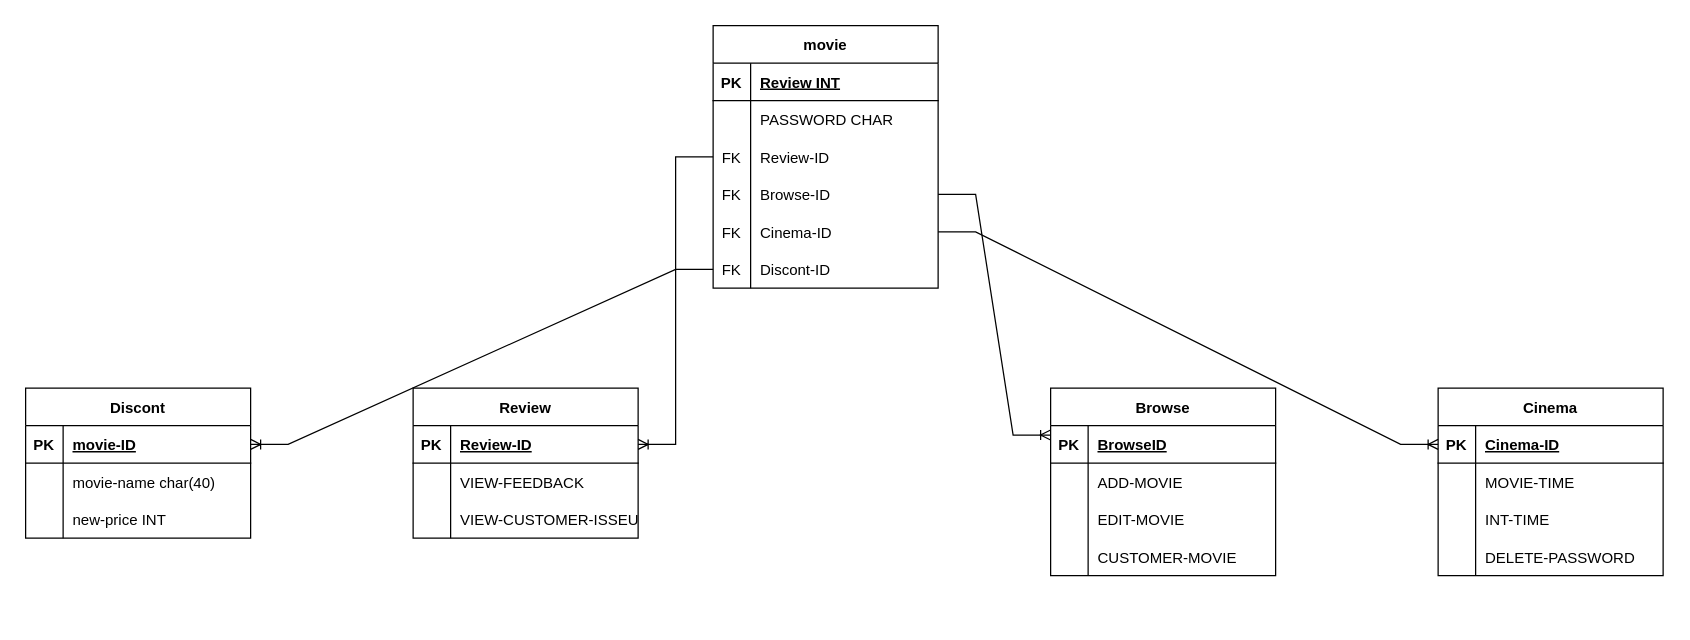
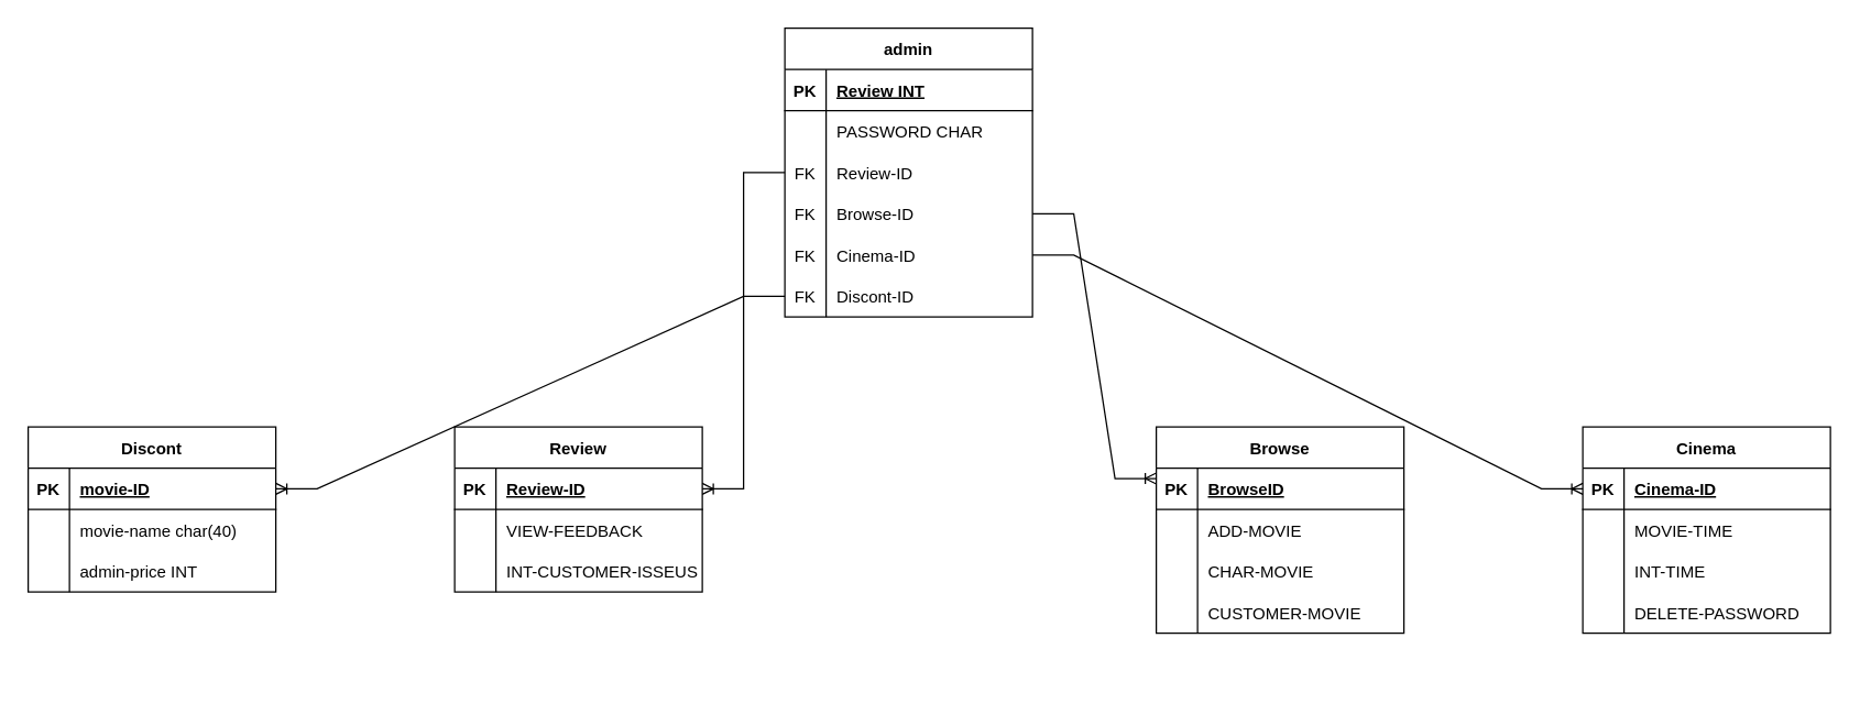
  <mxCell id="0" />
  <mxCell id="1" parent="0" />
- <mxCell id="2" value="movie" style="shape=table;startSize=30;container=1;collapsible=1;childLayout=tableLayout;fixedRows=1;rowLines=0;fontStyle=1;align=center;resizeLast=1;" parent="1" vertex="1"><mxGeometry x="570" y="20" width="180" height="210" as="geometry" /></mxCell>
+ <mxCell id="2" value="admin" style="shape=table;startSize=30;container=1;collapsible=1;childLayout=tableLayout;fixedRows=1;rowLines=0;fontStyle=1;align=center;resizeLast=1;" parent="1" vertex="1"><mxGeometry x="570" y="20" width="180" height="210" as="geometry" /></mxCell>
  <mxCell id="3" value="" style="shape=tableRow;horizontal=0;startSize=0;swimlaneHead=0;swimlaneBody=0;fillColor=none;collapsible=0;dropTarget=0;points=[[0,0.5],[1,0.5]];portConstraint=eastwest;top=0;left=0;right=0;bottom=1;" parent="2" vertex="1"><mxGeometry y="30" width="180" height="30" as="geometry" /></mxCell>
  <mxCell id="4" value="PK" style="shape=partialRectangle;connectable=0;fillColor=none;top=0;left=0;bottom=0;right=0;fontStyle=1;overflow=hidden;" parent="3" vertex="1"><mxGeometry width="30" height="30" as="geometry"><mxRectangle width="30" height="30" as="alternateBounds" /></mxGeometry></mxCell>
  <mxCell id="5" value="Review INT" style="shape=partialRectangle;connectable=0;fillColor=none;top=0;left=0;bottom=0;right=0;align=left;spacingLeft=6;fontStyle=5;overflow=hidden;" parent="3" vertex="1"><mxGeometry x="30" width="150" height="30" as="geometry"><mxRectangle width="150" height="30" as="alternateBounds" /></mxGeometry></mxCell>
  <mxCell id="6" value="" style="shape=tableRow;horizontal=0;startSize=0;swimlaneHead=0;swimlaneBody=0;fillColor=none;collapsible=0;dropTarget=0;points=[[0,0.5],[1,0.5]];portConstraint=eastwest;top=0;left=0;right=0;bottom=0;" parent="2" vertex="1"><mxGeometry y="60" width="180" height="30" as="geometry" /></mxCell>
  <mxCell id="7" value="" style="shape=partialRectangle;connectable=0;fillColor=none;top=0;left=0;bottom=0;right=0;editable=1;overflow=hidden;" parent="6" vertex="1"><mxGeometry width="30" height="30" as="geometry"><mxRectangle width="30" height="30" as="alternateBounds" /></mxGeometry></mxCell>
  <mxCell id="8" value="PASSWORD CHAR" style="shape=partialRectangle;connectable=0;fillColor=none;top=0;left=0;bottom=0;right=0;align=left;spacingLeft=6;overflow=hidden;" parent="6" vertex="1"><mxGeometry x="30" width="150" height="30" as="geometry"><mxRectangle width="150" height="30" as="alternateBounds" /></mxGeometry></mxCell>
  <mxCell id="9" value="" style="shape=tableRow;horizontal=0;startSize=0;swimlaneHead=0;swimlaneBody=0;fillColor=none;collapsible=0;dropTarget=0;points=[[0,0.5],[1,0.5]];portConstraint=eastwest;top=0;left=0;right=0;bottom=0;" parent="2" vertex="1"><mxGeometry y="90" width="180" height="30" as="geometry" /></mxCell>
  <mxCell id="10" value="FK" style="shape=partialRectangle;connectable=0;fillColor=none;top=0;left=0;bottom=0;right=0;fontStyle=0;overflow=hidden;" parent="9" vertex="1"><mxGeometry width="30" height="30" as="geometry"><mxRectangle width="30" height="30" as="alternateBounds" /></mxGeometry></mxCell>
  <mxCell id="11" value="Review-ID" style="shape=partialRectangle;connectable=0;fillColor=none;top=0;left=0;bottom=0;right=0;align=left;spacingLeft=6;fontStyle=0;overflow=hidden;" parent="9" vertex="1"><mxGeometry x="30" width="150" height="30" as="geometry"><mxRectangle width="150" height="30" as="alternateBounds" /></mxGeometry></mxCell>
  <mxCell id="12" value="" style="shape=tableRow;horizontal=0;startSize=0;swimlaneHead=0;swimlaneBody=0;fillColor=none;collapsible=0;dropTarget=0;points=[[0,0.5],[1,0.5]];portConstraint=eastwest;top=0;left=0;right=0;bottom=0;" vertex="1" parent="2"><mxGeometry y="120" width="180" height="30" as="geometry" /></mxCell>
  <mxCell id="13" value="FK" style="shape=partialRectangle;connectable=0;fillColor=none;top=0;left=0;bottom=0;right=0;fontStyle=0;overflow=hidden;" vertex="1" parent="12"><mxGeometry width="30" height="30" as="geometry"><mxRectangle width="30" height="30" as="alternateBounds" /></mxGeometry></mxCell>
  <mxCell id="14" value="Browse-ID" style="shape=partialRectangle;connectable=0;fillColor=none;top=0;left=0;bottom=0;right=0;align=left;spacingLeft=6;fontStyle=0;overflow=hidden;" vertex="1" parent="12"><mxGeometry x="30" width="150" height="30" as="geometry"><mxRectangle width="150" height="30" as="alternateBounds" /></mxGeometry></mxCell>
  <mxCell id="15" value="" style="shape=tableRow;horizontal=0;startSize=0;swimlaneHead=0;swimlaneBody=0;fillColor=none;collapsible=0;dropTarget=0;points=[[0,0.5],[1,0.5]];portConstraint=eastwest;top=0;left=0;right=0;bottom=0;" vertex="1" parent="2"><mxGeometry y="150" width="180" height="30" as="geometry" /></mxCell>
  <mxCell id="16" value="FK" style="shape=partialRectangle;connectable=0;fillColor=none;top=0;left=0;bottom=0;right=0;fontStyle=0;overflow=hidden;" vertex="1" parent="15"><mxGeometry width="30" height="30" as="geometry"><mxRectangle width="30" height="30" as="alternateBounds" /></mxGeometry></mxCell>
  <mxCell id="17" value="Cinema-ID" style="shape=partialRectangle;connectable=0;fillColor=none;top=0;left=0;bottom=0;right=0;align=left;spacingLeft=6;fontStyle=0;overflow=hidden;" vertex="1" parent="15"><mxGeometry x="30" width="150" height="30" as="geometry"><mxRectangle width="150" height="30" as="alternateBounds" /></mxGeometry></mxCell>
  <mxCell id="18" value="" style="shape=tableRow;horizontal=0;startSize=0;swimlaneHead=0;swimlaneBody=0;fillColor=none;collapsible=0;dropTarget=0;points=[[0,0.5],[1,0.5]];portConstraint=eastwest;top=0;left=0;right=0;bottom=0;" vertex="1" parent="2"><mxGeometry y="180" width="180" height="30" as="geometry" /></mxCell>
  <mxCell id="19" value="FK" style="shape=partialRectangle;connectable=0;fillColor=none;top=0;left=0;bottom=0;right=0;fontStyle=0;overflow=hidden;" vertex="1" parent="18"><mxGeometry width="30" height="30" as="geometry"><mxRectangle width="30" height="30" as="alternateBounds" /></mxGeometry></mxCell>
  <mxCell id="20" value="Discont-ID" style="shape=partialRectangle;connectable=0;fillColor=none;top=0;left=0;bottom=0;right=0;align=left;spacingLeft=6;fontStyle=0;overflow=hidden;" vertex="1" parent="18"><mxGeometry x="30" width="150" height="30" as="geometry"><mxRectangle width="150" height="30" as="alternateBounds" /></mxGeometry></mxCell>
  <mxCell id="21" value="" style="line;strokeWidth=1;rotatable=0;dashed=0;labelPosition=right;align=left;verticalAlign=middle;spacingTop=0;spacingLeft=6;points=[];portConstraint=eastwest;" parent="1" vertex="1"><mxGeometry x="220" y="490" width="180" as="geometry" /></mxCell>
  <mxCell id="22" value="Review" style="shape=table;startSize=30;container=1;collapsible=1;childLayout=tableLayout;fixedRows=1;rowLines=0;fontStyle=1;align=center;resizeLast=1;" vertex="1" parent="1"><mxGeometry x="330" y="310" width="180" height="120" as="geometry" /></mxCell>
  <mxCell id="23" value="" style="shape=tableRow;horizontal=0;startSize=0;swimlaneHead=0;swimlaneBody=0;fillColor=none;collapsible=0;dropTarget=0;points=[[0,0.5],[1,0.5]];portConstraint=eastwest;top=0;left=0;right=0;bottom=1;" vertex="1" parent="22"><mxGeometry y="30" width="180" height="30" as="geometry" /></mxCell>
  <mxCell id="24" value="PK" style="shape=partialRectangle;connectable=0;fillColor=none;top=0;left=0;bottom=0;right=0;fontStyle=1;overflow=hidden;" vertex="1" parent="23"><mxGeometry width="30" height="30" as="geometry"><mxRectangle width="30" height="30" as="alternateBounds" /></mxGeometry></mxCell>
  <mxCell id="25" value="Review-ID" style="shape=partialRectangle;connectable=0;fillColor=none;top=0;left=0;bottom=0;right=0;align=left;spacingLeft=6;fontStyle=5;overflow=hidden;" vertex="1" parent="23"><mxGeometry x="30" width="150" height="30" as="geometry"><mxRectangle width="150" height="30" as="alternateBounds" /></mxGeometry></mxCell>
  <mxCell id="26" value="" style="shape=tableRow;horizontal=0;startSize=0;swimlaneHead=0;swimlaneBody=0;fillColor=none;collapsible=0;dropTarget=0;points=[[0,0.5],[1,0.5]];portConstraint=eastwest;top=0;left=0;right=0;bottom=0;" vertex="1" parent="22"><mxGeometry y="60" width="180" height="30" as="geometry" /></mxCell>
  <mxCell id="27" value="" style="shape=partialRectangle;connectable=0;fillColor=none;top=0;left=0;bottom=0;right=0;editable=1;overflow=hidden;" vertex="1" parent="26"><mxGeometry width="30" height="30" as="geometry"><mxRectangle width="30" height="30" as="alternateBounds" /></mxGeometry></mxCell>
  <mxCell id="28" value="VIEW-FEEDBACK" style="shape=partialRectangle;connectable=0;fillColor=none;top=0;left=0;bottom=0;right=0;align=left;spacingLeft=6;overflow=hidden;" vertex="1" parent="26"><mxGeometry x="30" width="150" height="30" as="geometry"><mxRectangle width="150" height="30" as="alternateBounds" /></mxGeometry></mxCell>
  <mxCell id="29" value="" style="shape=tableRow;horizontal=0;startSize=0;swimlaneHead=0;swimlaneBody=0;fillColor=none;collapsible=0;dropTarget=0;points=[[0,0.5],[1,0.5]];portConstraint=eastwest;top=0;left=0;right=0;bottom=0;" vertex="1" parent="22"><mxGeometry y="90" width="180" height="30" as="geometry" /></mxCell>
  <mxCell id="30" value="" style="shape=partialRectangle;connectable=0;fillColor=none;top=0;left=0;bottom=0;right=0;editable=1;overflow=hidden;" vertex="1" parent="29"><mxGeometry width="30" height="30" as="geometry"><mxRectangle width="30" height="30" as="alternateBounds" /></mxGeometry></mxCell>
- <mxCell id="31" value="VIEW-CUSTOMER-ISSEUS" style="shape=partialRectangle;connectable=0;fillColor=none;top=0;left=0;bottom=0;right=0;align=left;spacingLeft=6;overflow=hidden;" vertex="1" parent="29"><mxGeometry x="30" width="150" height="30" as="geometry"><mxRectangle width="150" height="30" as="alternateBounds" /></mxGeometry></mxCell>
+ <mxCell id="31" value="INT-CUSTOMER-ISSEUS" style="shape=partialRectangle;connectable=0;fillColor=none;top=0;left=0;bottom=0;right=0;align=left;spacingLeft=6;overflow=hidden;" vertex="1" parent="29"><mxGeometry x="30" width="150" height="30" as="geometry"><mxRectangle width="150" height="30" as="alternateBounds" /></mxGeometry></mxCell>
  <mxCell id="32" value="Browse" style="shape=table;startSize=30;container=1;collapsible=1;childLayout=tableLayout;fixedRows=1;rowLines=0;fontStyle=1;align=center;resizeLast=1;" vertex="1" parent="1"><mxGeometry x="840" y="310" width="180" height="150" as="geometry" /></mxCell>
  <mxCell id="33" value="" style="shape=tableRow;horizontal=0;startSize=0;swimlaneHead=0;swimlaneBody=0;fillColor=none;collapsible=0;dropTarget=0;points=[[0,0.5],[1,0.5]];portConstraint=eastwest;top=0;left=0;right=0;bottom=1;" vertex="1" parent="32"><mxGeometry y="30" width="180" height="30" as="geometry" /></mxCell>
  <mxCell id="34" value="PK" style="shape=partialRectangle;connectable=0;fillColor=none;top=0;left=0;bottom=0;right=0;fontStyle=1;overflow=hidden;" vertex="1" parent="33"><mxGeometry width="30" height="30" as="geometry"><mxRectangle width="30" height="30" as="alternateBounds" /></mxGeometry></mxCell>
  <mxCell id="35" value="BrowseID" style="shape=partialRectangle;connectable=0;fillColor=none;top=0;left=0;bottom=0;right=0;align=left;spacingLeft=6;fontStyle=5;overflow=hidden;" vertex="1" parent="33"><mxGeometry x="30" width="150" height="30" as="geometry"><mxRectangle width="150" height="30" as="alternateBounds" /></mxGeometry></mxCell>
  <mxCell id="36" value="" style="shape=tableRow;horizontal=0;startSize=0;swimlaneHead=0;swimlaneBody=0;fillColor=none;collapsible=0;dropTarget=0;points=[[0,0.5],[1,0.5]];portConstraint=eastwest;top=0;left=0;right=0;bottom=0;" vertex="1" parent="32"><mxGeometry y="60" width="180" height="30" as="geometry" /></mxCell>
  <mxCell id="37" value="" style="shape=partialRectangle;connectable=0;fillColor=none;top=0;left=0;bottom=0;right=0;editable=1;overflow=hidden;" vertex="1" parent="36"><mxGeometry width="30" height="30" as="geometry"><mxRectangle width="30" height="30" as="alternateBounds" /></mxGeometry></mxCell>
  <mxCell id="38" value="ADD-MOVIE" style="shape=partialRectangle;connectable=0;fillColor=none;top=0;left=0;bottom=0;right=0;align=left;spacingLeft=6;overflow=hidden;" vertex="1" parent="36"><mxGeometry x="30" width="150" height="30" as="geometry"><mxRectangle width="150" height="30" as="alternateBounds" /></mxGeometry></mxCell>
  <mxCell id="39" value="" style="shape=tableRow;horizontal=0;startSize=0;swimlaneHead=0;swimlaneBody=0;fillColor=none;collapsible=0;dropTarget=0;points=[[0,0.5],[1,0.5]];portConstraint=eastwest;top=0;left=0;right=0;bottom=0;" vertex="1" parent="32"><mxGeometry y="90" width="180" height="30" as="geometry" /></mxCell>
  <mxCell id="40" value="" style="shape=partialRectangle;connectable=0;fillColor=none;top=0;left=0;bottom=0;right=0;editable=1;overflow=hidden;" vertex="1" parent="39"><mxGeometry width="30" height="30" as="geometry"><mxRectangle width="30" height="30" as="alternateBounds" /></mxGeometry></mxCell>
- <mxCell id="41" value="EDIT-MOVIE" style="shape=partialRectangle;connectable=0;fillColor=none;top=0;left=0;bottom=0;right=0;align=left;spacingLeft=6;overflow=hidden;" vertex="1" parent="39"><mxGeometry x="30" width="150" height="30" as="geometry"><mxRectangle width="150" height="30" as="alternateBounds" /></mxGeometry></mxCell>
+ <mxCell id="41" value="CHAR-MOVIE" style="shape=partialRectangle;connectable=0;fillColor=none;top=0;left=0;bottom=0;right=0;align=left;spacingLeft=6;overflow=hidden;" vertex="1" parent="39"><mxGeometry x="30" width="150" height="30" as="geometry"><mxRectangle width="150" height="30" as="alternateBounds" /></mxGeometry></mxCell>
  <mxCell id="42" value="" style="shape=tableRow;horizontal=0;startSize=0;swimlaneHead=0;swimlaneBody=0;fillColor=none;collapsible=0;dropTarget=0;points=[[0,0.5],[1,0.5]];portConstraint=eastwest;top=0;left=0;right=0;bottom=0;" vertex="1" parent="32"><mxGeometry y="120" width="180" height="30" as="geometry" /></mxCell>
  <mxCell id="43" value="" style="shape=partialRectangle;connectable=0;fillColor=none;top=0;left=0;bottom=0;right=0;editable=1;overflow=hidden;" vertex="1" parent="42"><mxGeometry width="30" height="30" as="geometry"><mxRectangle width="30" height="30" as="alternateBounds" /></mxGeometry></mxCell>
  <mxCell id="44" value="CUSTOMER-MOVIE" style="shape=partialRectangle;connectable=0;fillColor=none;top=0;left=0;bottom=0;right=0;align=left;spacingLeft=6;overflow=hidden;" vertex="1" parent="42"><mxGeometry x="30" width="150" height="30" as="geometry"><mxRectangle width="150" height="30" as="alternateBounds" /></mxGeometry></mxCell>
  <mxCell id="45" value="Cinema" style="shape=table;startSize=30;container=1;collapsible=1;childLayout=tableLayout;fixedRows=1;rowLines=0;fontStyle=1;align=center;resizeLast=1;" vertex="1" parent="1"><mxGeometry x="1150" y="310" width="180" height="150" as="geometry" /></mxCell>
  <mxCell id="46" value="" style="shape=tableRow;horizontal=0;startSize=0;swimlaneHead=0;swimlaneBody=0;fillColor=none;collapsible=0;dropTarget=0;points=[[0,0.5],[1,0.5]];portConstraint=eastwest;top=0;left=0;right=0;bottom=1;" vertex="1" parent="45"><mxGeometry y="30" width="180" height="30" as="geometry" /></mxCell>
  <mxCell id="47" value="PK" style="shape=partialRectangle;connectable=0;fillColor=none;top=0;left=0;bottom=0;right=0;fontStyle=1;overflow=hidden;" vertex="1" parent="46"><mxGeometry width="30" height="30" as="geometry"><mxRectangle width="30" height="30" as="alternateBounds" /></mxGeometry></mxCell>
  <mxCell id="48" value="Cinema-ID" style="shape=partialRectangle;connectable=0;fillColor=none;top=0;left=0;bottom=0;right=0;align=left;spacingLeft=6;fontStyle=5;overflow=hidden;" vertex="1" parent="46"><mxGeometry x="30" width="150" height="30" as="geometry"><mxRectangle width="150" height="30" as="alternateBounds" /></mxGeometry></mxCell>
  <mxCell id="49" value="" style="shape=tableRow;horizontal=0;startSize=0;swimlaneHead=0;swimlaneBody=0;fillColor=none;collapsible=0;dropTarget=0;points=[[0,0.5],[1,0.5]];portConstraint=eastwest;top=0;left=0;right=0;bottom=0;" vertex="1" parent="45"><mxGeometry y="60" width="180" height="30" as="geometry" /></mxCell>
  <mxCell id="50" value="" style="shape=partialRectangle;connectable=0;fillColor=none;top=0;left=0;bottom=0;right=0;editable=1;overflow=hidden;" vertex="1" parent="49"><mxGeometry width="30" height="30" as="geometry"><mxRectangle width="30" height="30" as="alternateBounds" /></mxGeometry></mxCell>
  <mxCell id="51" value="MOVIE-TIME" style="shape=partialRectangle;connectable=0;fillColor=none;top=0;left=0;bottom=0;right=0;align=left;spacingLeft=6;overflow=hidden;" vertex="1" parent="49"><mxGeometry x="30" width="150" height="30" as="geometry"><mxRectangle width="150" height="30" as="alternateBounds" /></mxGeometry></mxCell>
  <mxCell id="52" value="" style="shape=tableRow;horizontal=0;startSize=0;swimlaneHead=0;swimlaneBody=0;fillColor=none;collapsible=0;dropTarget=0;points=[[0,0.5],[1,0.5]];portConstraint=eastwest;top=0;left=0;right=0;bottom=0;" vertex="1" parent="45"><mxGeometry y="90" width="180" height="30" as="geometry" /></mxCell>
  <mxCell id="53" value="" style="shape=partialRectangle;connectable=0;fillColor=none;top=0;left=0;bottom=0;right=0;editable=1;overflow=hidden;" vertex="1" parent="52"><mxGeometry width="30" height="30" as="geometry"><mxRectangle width="30" height="30" as="alternateBounds" /></mxGeometry></mxCell>
  <mxCell id="54" value="INT-TIME" style="shape=partialRectangle;connectable=0;fillColor=none;top=0;left=0;bottom=0;right=0;align=left;spacingLeft=6;overflow=hidden;" vertex="1" parent="52"><mxGeometry x="30" width="150" height="30" as="geometry"><mxRectangle width="150" height="30" as="alternateBounds" /></mxGeometry></mxCell>
  <mxCell id="55" value="" style="shape=tableRow;horizontal=0;startSize=0;swimlaneHead=0;swimlaneBody=0;fillColor=none;collapsible=0;dropTarget=0;points=[[0,0.5],[1,0.5]];portConstraint=eastwest;top=0;left=0;right=0;bottom=0;" vertex="1" parent="45"><mxGeometry y="120" width="180" height="30" as="geometry" /></mxCell>
  <mxCell id="56" value="" style="shape=partialRectangle;connectable=0;fillColor=none;top=0;left=0;bottom=0;right=0;editable=1;overflow=hidden;" vertex="1" parent="55"><mxGeometry width="30" height="30" as="geometry"><mxRectangle width="30" height="30" as="alternateBounds" /></mxGeometry></mxCell>
  <mxCell id="57" value="DELETE-PASSWORD" style="shape=partialRectangle;connectable=0;fillColor=none;top=0;left=0;bottom=0;right=0;align=left;spacingLeft=6;overflow=hidden;" vertex="1" parent="55"><mxGeometry x="30" width="150" height="30" as="geometry"><mxRectangle width="150" height="30" as="alternateBounds" /></mxGeometry></mxCell>
  <mxCell id="58" value="Discont" style="shape=table;startSize=30;container=1;collapsible=1;childLayout=tableLayout;fixedRows=1;rowLines=0;fontStyle=1;align=center;resizeLast=1;" vertex="1" parent="1"><mxGeometry x="20" y="310" width="180" height="120" as="geometry" /></mxCell>
  <mxCell id="59" value="" style="shape=tableRow;horizontal=0;startSize=0;swimlaneHead=0;swimlaneBody=0;fillColor=none;collapsible=0;dropTarget=0;points=[[0,0.5],[1,0.5]];portConstraint=eastwest;top=0;left=0;right=0;bottom=1;" vertex="1" parent="58"><mxGeometry y="30" width="180" height="30" as="geometry" /></mxCell>
  <mxCell id="60" value="PK" style="shape=partialRectangle;connectable=0;fillColor=none;top=0;left=0;bottom=0;right=0;fontStyle=1;overflow=hidden;" vertex="1" parent="59"><mxGeometry width="30" height="30" as="geometry"><mxRectangle width="30" height="30" as="alternateBounds" /></mxGeometry></mxCell>
  <mxCell id="61" value="movie-ID" style="shape=partialRectangle;connectable=0;fillColor=none;top=0;left=0;bottom=0;right=0;align=left;spacingLeft=6;fontStyle=5;overflow=hidden;" vertex="1" parent="59"><mxGeometry x="30" width="150" height="30" as="geometry"><mxRectangle width="150" height="30" as="alternateBounds" /></mxGeometry></mxCell>
  <mxCell id="62" value="" style="shape=tableRow;horizontal=0;startSize=0;swimlaneHead=0;swimlaneBody=0;fillColor=none;collapsible=0;dropTarget=0;points=[[0,0.5],[1,0.5]];portConstraint=eastwest;top=0;left=0;right=0;bottom=0;" vertex="1" parent="58"><mxGeometry y="60" width="180" height="30" as="geometry" /></mxCell>
  <mxCell id="63" value="" style="shape=partialRectangle;connectable=0;fillColor=none;top=0;left=0;bottom=0;right=0;editable=1;overflow=hidden;" vertex="1" parent="62"><mxGeometry width="30" height="30" as="geometry"><mxRectangle width="30" height="30" as="alternateBounds" /></mxGeometry></mxCell>
  <mxCell id="64" value="movie-name char(40)" style="shape=partialRectangle;connectable=0;fillColor=none;top=0;left=0;bottom=0;right=0;align=left;spacingLeft=6;overflow=hidden;" vertex="1" parent="62"><mxGeometry x="30" width="150" height="30" as="geometry"><mxRectangle width="150" height="30" as="alternateBounds" /></mxGeometry></mxCell>
  <mxCell id="65" value="" style="shape=tableRow;horizontal=0;startSize=0;swimlaneHead=0;swimlaneBody=0;fillColor=none;collapsible=0;dropTarget=0;points=[[0,0.5],[1,0.5]];portConstraint=eastwest;top=0;left=0;right=0;bottom=0;" vertex="1" parent="58"><mxGeometry y="90" width="180" height="30" as="geometry" /></mxCell>
  <mxCell id="66" value="" style="shape=partialRectangle;connectable=0;fillColor=none;top=0;left=0;bottom=0;right=0;editable=1;overflow=hidden;" vertex="1" parent="65"><mxGeometry width="30" height="30" as="geometry"><mxRectangle width="30" height="30" as="alternateBounds" /></mxGeometry></mxCell>
- <mxCell id="67" value="new-price INT" style="shape=partialRectangle;connectable=0;fillColor=none;top=0;left=0;bottom=0;right=0;align=left;spacingLeft=6;overflow=hidden;" vertex="1" parent="65"><mxGeometry x="30" width="150" height="30" as="geometry"><mxRectangle width="150" height="30" as="alternateBounds" /></mxGeometry></mxCell>
+ <mxCell id="67" value="admin-price INT" style="shape=partialRectangle;connectable=0;fillColor=none;top=0;left=0;bottom=0;right=0;align=left;spacingLeft=6;overflow=hidden;" vertex="1" parent="65"><mxGeometry x="30" width="150" height="30" as="geometry"><mxRectangle width="150" height="30" as="alternateBounds" /></mxGeometry></mxCell>
  <mxCell id="68" value="" style="edgeStyle=entityRelationEdgeStyle;fontSize=12;html=1;endArrow=ERoneToMany;rounded=0;exitX=1;exitY=0.5;exitDx=0;exitDy=0;entryX=0;entryY=0.25;entryDx=0;entryDy=0;" edge="1" parent="1" source="12" target="32"><mxGeometry width="100" height="100" relative="1" as="geometry"><mxPoint x="830" y="190" as="sourcePoint" /><mxPoint x="930" y="90" as="targetPoint" /></mxGeometry></mxCell>
  <mxCell id="69" value="" style="edgeStyle=entityRelationEdgeStyle;fontSize=12;html=1;endArrow=ERoneToMany;rounded=0;exitX=1;exitY=0.5;exitDx=0;exitDy=0;entryX=0;entryY=0.5;entryDx=0;entryDy=0;" edge="1" parent="1" source="15" target="46"><mxGeometry width="100" height="100" relative="1" as="geometry"><mxPoint x="970" y="190" as="sourcePoint" /><mxPoint x="1070" y="90" as="targetPoint" /></mxGeometry></mxCell>
  <mxCell id="70" value="" style="edgeStyle=entityRelationEdgeStyle;fontSize=12;html=1;endArrow=ERoneToMany;rounded=0;exitX=0;exitY=0.5;exitDx=0;exitDy=0;entryX=1;entryY=0.5;entryDx=0;entryDy=0;" edge="1" parent="1" source="9" target="23"><mxGeometry width="100" height="100" relative="1" as="geometry"><mxPoint x="390" y="210" as="sourcePoint" /><mxPoint x="490" y="110" as="targetPoint" /></mxGeometry></mxCell>
  <mxCell id="71" value="" style="edgeStyle=entityRelationEdgeStyle;fontSize=12;html=1;endArrow=ERoneToMany;rounded=0;exitX=0;exitY=0.5;exitDx=0;exitDy=0;entryX=1;entryY=0.5;entryDx=0;entryDy=0;" edge="1" parent="1" source="18" target="59"><mxGeometry width="100" height="100" relative="1" as="geometry"><mxPoint x="310" y="230" as="sourcePoint" /><mxPoint x="410" y="130" as="targetPoint" /></mxGeometry></mxCell>
